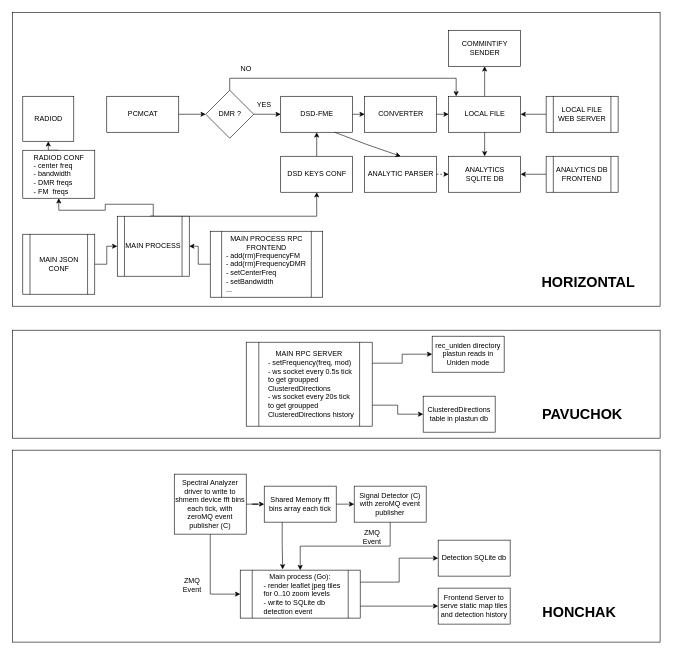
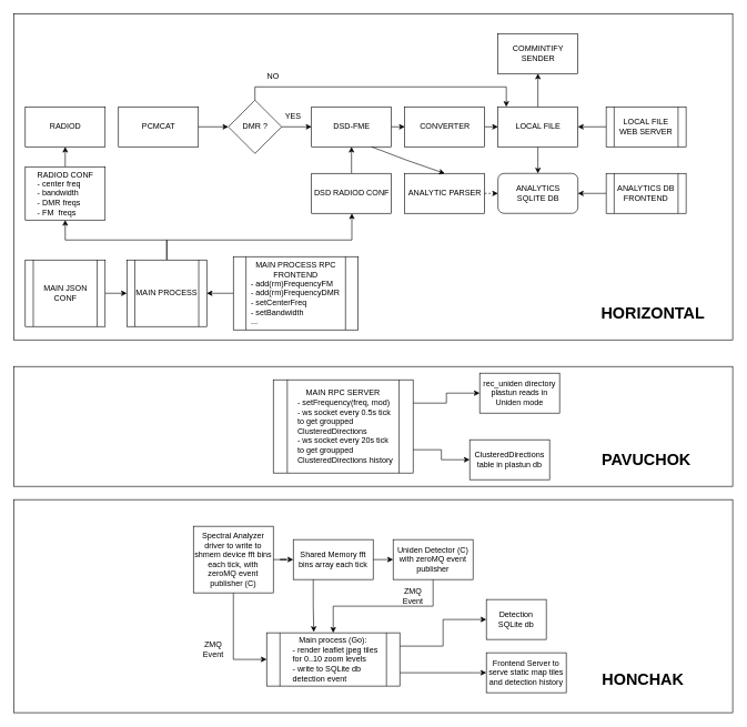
  <mxCell id="0" />
  <mxCell id="1" parent="0" />
- <mxCell id="2" value="RADIOD" style="rounded=0;whiteSpace=wrap;html=1;" vertex="1" parent="1"><mxGeometry x="37.5" y="160" width="85" height="75" as="geometry" /></mxCell>
+ <mxCell id="2" value="RADIOD" style="rounded=0;whiteSpace=wrap;html=1;" vertex="1" parent="1"><mxGeometry x="37.5" y="160" width="120" height="60" as="geometry" /></mxCell>
  <mxCell id="3" value="&lt;div&gt;PCMCAT&lt;/div&gt;" style="rounded=0;whiteSpace=wrap;html=1;" vertex="1" parent="1"><mxGeometry x="177.5" y="160" width="120" height="60" as="geometry" /></mxCell>
  <mxCell id="4" value="&lt;div&gt;DSD-FME&lt;/div&gt;" style="rounded=0;whiteSpace=wrap;html=1;" vertex="1" parent="1"><mxGeometry x="467.5" y="160" width="120" height="60" as="geometry" /></mxCell>
  <mxCell id="5" value="CONVERTER" style="rounded=0;whiteSpace=wrap;html=1;" vertex="1" parent="1"><mxGeometry x="607.5" y="160" width="120" height="60" as="geometry" /></mxCell>
  <mxCell id="6" value="&lt;div&gt;COMMINTIFY SENDER&lt;/div&gt;" style="rounded=0;whiteSpace=wrap;html=1;" vertex="1" parent="1"><mxGeometry x="747.5" y="50" width="120" height="60" as="geometry" /></mxCell>
  <mxCell id="7" value="DMR ?" style="rhombus;whiteSpace=wrap;html=1;" vertex="1" parent="1"><mxGeometry x="342.5" y="150" width="80" height="80" as="geometry" /></mxCell>
  <mxCell id="8" value="" style="endArrow=classic;html=1;rounded=0;" edge="1" parent="1" target="7"><mxGeometry width="50" height="50" relative="1" as="geometry"><mxPoint x="297.5" y="190" as="sourcePoint" /><mxPoint x="497.5" y="390" as="targetPoint" /></mxGeometry></mxCell>
  <mxCell id="9" value="&lt;div&gt;ANALYTIC PARSER&lt;/div&gt;" style="rounded=0;whiteSpace=wrap;html=1;" vertex="1" parent="1"><mxGeometry x="607.5" y="260" width="120" height="60" as="geometry" /></mxCell>
- <mxCell id="10" value="&lt;div&gt;ANALYTICS&lt;br&gt;SQLITE DB&lt;/div&gt;" style="rounded=0;whiteSpace=wrap;html=1;" vertex="1" parent="1"><mxGeometry x="747.5" y="260" width="120" height="60" as="geometry" /></mxCell>
+ <mxCell id="10" value="&lt;div&gt;ANALYTICS&lt;br&gt;SQLITE DB&lt;/div&gt;" style="whiteSpace=wrap;html=1;rounded=1;" vertex="1" parent="1"><mxGeometry x="747.5" y="260" width="120" height="60" as="geometry" /></mxCell>
  <mxCell id="11" value="" style="endArrow=classic;html=1;rounded=0;exitX=1;exitY=0.5;exitDx=0;exitDy=0;" edge="1" parent="1" source="7"><mxGeometry width="50" height="50" relative="1" as="geometry"><mxPoint x="447.5" y="440" as="sourcePoint" /><mxPoint x="467.5" y="190" as="targetPoint" /></mxGeometry></mxCell>
  <mxCell id="12" style="edgeStyle=orthogonalEdgeStyle;rounded=0;orthogonalLoop=1;jettySize=auto;html=1;exitX=0.5;exitY=1;exitDx=0;exitDy=0;entryX=0.5;entryY=0;entryDx=0;entryDy=0;" edge="1" parent="1" source="13" target="10"><mxGeometry relative="1" as="geometry" /></mxCell>
  <mxCell id="13" value="&lt;div&gt;LOCAL FILE&lt;/div&gt;" style="rounded=0;whiteSpace=wrap;html=1;" vertex="1" parent="1"><mxGeometry x="747.5" y="160" width="120" height="60" as="geometry" /></mxCell>
  <mxCell id="14" value="" style="endArrow=classic;html=1;rounded=0;exitX=0.75;exitY=1;exitDx=0;exitDy=0;entryX=0.5;entryY=0;entryDx=0;entryDy=0;" edge="1" parent="1" source="4" target="9"><mxGeometry width="50" height="50" relative="1" as="geometry"><mxPoint x="447.5" y="440" as="sourcePoint" /><mxPoint x="527.5" y="260" as="targetPoint" /><Array as="points"><mxPoint x="610" y="240" /></Array></mxGeometry></mxCell>
  <mxCell id="15" value="" style="endArrow=classic;html=1;rounded=0;exitX=1;exitY=0.5;exitDx=0;exitDy=0;entryX=0;entryY=0.5;entryDx=0;entryDy=0;dashed=1;" edge="1" parent="1" source="9" target="10"><mxGeometry width="50" height="50" relative="1" as="geometry"><mxPoint x="447.5" y="440" as="sourcePoint" /><mxPoint x="497.5" y="390" as="targetPoint" /></mxGeometry></mxCell>
  <mxCell id="16" value="" style="endArrow=classic;html=1;rounded=0;exitX=1;exitY=0.5;exitDx=0;exitDy=0;entryX=0;entryY=0.5;entryDx=0;entryDy=0;" edge="1" parent="1" source="4" target="5"><mxGeometry width="50" height="50" relative="1" as="geometry"><mxPoint x="557.5" y="450" as="sourcePoint" /><mxPoint x="607.5" y="400" as="targetPoint" /></mxGeometry></mxCell>
  <mxCell id="17" value="" style="endArrow=classic;html=1;rounded=0;exitX=1;exitY=0.5;exitDx=0;exitDy=0;entryX=0;entryY=0.5;entryDx=0;entryDy=0;" edge="1" parent="1" source="5" target="13"><mxGeometry width="50" height="50" relative="1" as="geometry"><mxPoint x="557.5" y="450" as="sourcePoint" /><mxPoint x="607.5" y="400" as="targetPoint" /></mxGeometry></mxCell>
  <mxCell id="18" value="" style="endArrow=classic;html=1;rounded=0;exitX=0.5;exitY=0;exitDx=0;exitDy=0;" edge="1" parent="1" source="13" target="6"><mxGeometry width="50" height="50" relative="1" as="geometry"><mxPoint x="557.5" y="450" as="sourcePoint" /><mxPoint x="607.5" y="400" as="targetPoint" /></mxGeometry></mxCell>
  <mxCell id="19" style="edgeStyle=orthogonalEdgeStyle;rounded=0;orthogonalLoop=1;jettySize=auto;html=1;exitX=0.5;exitY=0;exitDx=0;exitDy=0;" edge="1" parent="1" source="7"><mxGeometry relative="1" as="geometry"><mxPoint x="760" y="160" as="targetPoint" /><Array as="points"><mxPoint x="383" y="130" /><mxPoint x="760" y="130" /><mxPoint x="760" y="160" /></Array></mxGeometry></mxCell>
  <mxCell id="20" value="&lt;div&gt;NO&lt;/div&gt;" style="text;html=1;align=center;verticalAlign=middle;whiteSpace=wrap;rounded=0;" vertex="1" parent="1"><mxGeometry x="380" y="100" width="60" height="30" as="geometry" /></mxCell>
  <mxCell id="21" value="&lt;div&gt;YES&lt;/div&gt;" style="text;html=1;align=center;verticalAlign=middle;whiteSpace=wrap;rounded=0;" vertex="1" parent="1"><mxGeometry x="410" y="160" width="60" height="30" as="geometry" /></mxCell>
  <mxCell id="22" style="edgeStyle=orthogonalEdgeStyle;rounded=0;orthogonalLoop=1;jettySize=auto;html=1;exitX=0.5;exitY=0;exitDx=0;exitDy=0;entryX=0.5;entryY=1;entryDx=0;entryDy=0;" edge="1" parent="1" source="23" target="2"><mxGeometry relative="1" as="geometry" /></mxCell>
  <mxCell id="23" value="RADIOD CONF&lt;br&gt;&lt;div&gt;&lt;div align=&quot;left&quot;&gt;- center freq&lt;br&gt;- bandwidth&lt;br&gt;- DMR freqs&lt;br&gt;&lt;/div&gt;&lt;div align=&quot;left&quot;&gt;- FM&amp;nbsp; freqs&lt;br&gt;&lt;/div&gt;&lt;/div&gt;" style="rounded=0;whiteSpace=wrap;html=1;" vertex="1" parent="1"><mxGeometry x="37.5" y="250" width="120" height="80" as="geometry" /></mxCell>
  <mxCell id="24" style="edgeStyle=orthogonalEdgeStyle;rounded=0;orthogonalLoop=1;jettySize=auto;html=1;exitX=0.5;exitY=0;exitDx=0;exitDy=0;entryX=0.5;entryY=1;entryDx=0;entryDy=0;" edge="1" parent="1" source="25" target="4"><mxGeometry relative="1" as="geometry" /></mxCell>
- <mxCell id="25" value="DSD KEYS CONF" style="rounded=0;whiteSpace=wrap;html=1;" vertex="1" parent="1"><mxGeometry x="467.5" y="260" width="120" height="60" as="geometry" /></mxCell>
+ <mxCell id="25" value="DSD RADIOD CONF" style="rounded=0;whiteSpace=wrap;html=1;" vertex="1" parent="1"><mxGeometry x="467.5" y="260" width="120" height="60" as="geometry" /></mxCell>
  <mxCell id="26" style="edgeStyle=orthogonalEdgeStyle;rounded=0;orthogonalLoop=1;jettySize=auto;html=1;exitX=1;exitY=0.5;exitDx=0;exitDy=0;entryX=0;entryY=0.5;entryDx=0;entryDy=0;" edge="1" parent="1" source="27" target="30"><mxGeometry relative="1" as="geometry" /></mxCell>
  <mxCell id="27" value="MAIN JSON CONF" style="shape=process;whiteSpace=wrap;html=1;backgroundOutline=1;" vertex="1" parent="1"><mxGeometry x="37.5" y="390" width="120" height="100" as="geometry" /></mxCell>
  <mxCell id="28" style="edgeStyle=orthogonalEdgeStyle;rounded=0;orthogonalLoop=1;jettySize=auto;html=1;exitX=0.5;exitY=0;exitDx=0;exitDy=0;entryX=0.5;entryY=1;entryDx=0;entryDy=0;" edge="1" parent="1" source="30" target="23"><mxGeometry relative="1" as="geometry" /></mxCell>
  <mxCell id="29" style="edgeStyle=orthogonalEdgeStyle;rounded=0;orthogonalLoop=1;jettySize=auto;html=1;exitX=0.5;exitY=0;exitDx=0;exitDy=0;" edge="1" parent="1" source="30" target="25"><mxGeometry relative="1" as="geometry"><Array as="points"><mxPoint x="250" y="360" /><mxPoint x="528" y="360" /></Array></mxGeometry></mxCell>
- <mxCell id="30" value="&lt;div&gt;MAIN PROCESS&lt;/div&gt;" style="shape=process;whiteSpace=wrap;html=1;backgroundOutline=1;" vertex="1" parent="1"><mxGeometry x="195" y="360" width="120" height="100" as="geometry" /></mxCell>
+ <mxCell id="30" value="&lt;div&gt;MAIN PROCESS&lt;/div&gt;" style="shape=process;whiteSpace=wrap;html=1;backgroundOutline=1;" vertex="1" parent="1"><mxGeometry x="190" y="390" width="120" height="100" as="geometry" /></mxCell>
  <mxCell id="31" style="edgeStyle=orthogonalEdgeStyle;rounded=0;orthogonalLoop=1;jettySize=auto;html=1;exitX=0;exitY=0.5;exitDx=0;exitDy=0;entryX=1;entryY=0.5;entryDx=0;entryDy=0;" edge="1" parent="1" source="32" target="30"><mxGeometry relative="1" as="geometry" /></mxCell>
  <mxCell id="32" value="&lt;div&gt;MAIN PROCESS RPC FRONTEND&lt;/div&gt;&lt;div align=&quot;left&quot;&gt;&amp;nbsp; - add(rm)FrequencyFM&lt;/div&gt;&lt;div align=&quot;left&quot;&gt;&amp;nbsp; - add(rm)FrequencyDMR&lt;/div&gt;&lt;div align=&quot;left&quot;&gt;&amp;nbsp; - setCenterFreq&lt;/div&gt;&lt;div align=&quot;left&quot;&gt;&amp;nbsp; - setBandwidth&lt;/div&gt;&lt;div align=&quot;left&quot;&gt;&amp;nbsp; ...&lt;br&gt;&lt;/div&gt;" style="shape=process;whiteSpace=wrap;html=1;backgroundOutline=1;" vertex="1" parent="1"><mxGeometry x="350" y="385" width="187.5" height="110" as="geometry" /></mxCell>
  <mxCell id="33" style="edgeStyle=orthogonalEdgeStyle;rounded=0;orthogonalLoop=1;jettySize=auto;html=1;exitX=0;exitY=0.5;exitDx=0;exitDy=0;entryX=1;entryY=0.5;entryDx=0;entryDy=0;" edge="1" parent="1" source="34" target="13"><mxGeometry relative="1" as="geometry" /></mxCell>
  <mxCell id="34" value="LOCAL FILE WEB SERVER" style="shape=process;whiteSpace=wrap;html=1;backgroundOutline=1;" vertex="1" parent="1"><mxGeometry x="910" y="160" width="120" height="60" as="geometry" /></mxCell>
  <mxCell id="35" style="edgeStyle=orthogonalEdgeStyle;rounded=0;orthogonalLoop=1;jettySize=auto;html=1;exitX=0;exitY=0.5;exitDx=0;exitDy=0;entryX=1;entryY=0.5;entryDx=0;entryDy=0;" edge="1" parent="1" source="36" target="10"><mxGeometry relative="1" as="geometry" /></mxCell>
  <mxCell id="36" value="&lt;div&gt;ANALYTICS DB FRONTEND&lt;/div&gt;" style="shape=process;whiteSpace=wrap;html=1;backgroundOutline=1;" vertex="1" parent="1"><mxGeometry x="910" y="260" width="120" height="60" as="geometry" /></mxCell>
  <mxCell id="37" value="" style="rounded=0;whiteSpace=wrap;html=1;fillColor=none;" vertex="1" parent="1"><mxGeometry x="20" y="20" width="1080" height="490" as="geometry" /></mxCell>
  <mxCell id="38" value="HORIZONTAL" style="text;strokeColor=none;fillColor=none;html=1;fontSize=24;fontStyle=1;verticalAlign=middle;align=center;" vertex="1" parent="1"><mxGeometry x="930" y="450" width="100" height="40" as="geometry" /></mxCell>
  <mxCell id="39" value="" style="rounded=0;whiteSpace=wrap;html=1;fillColor=none;" vertex="1" parent="1"><mxGeometry x="20" y="550" width="1080" height="180" as="geometry" /></mxCell>
  <mxCell id="40" style="edgeStyle=orthogonalEdgeStyle;rounded=0;orthogonalLoop=1;jettySize=auto;html=1;exitX=1;exitY=0.25;exitDx=0;exitDy=0;" edge="1" parent="1" source="42" target="43"><mxGeometry relative="1" as="geometry" /></mxCell>
  <mxCell id="41" style="edgeStyle=orthogonalEdgeStyle;rounded=0;orthogonalLoop=1;jettySize=auto;html=1;exitX=1;exitY=0.75;exitDx=0;exitDy=0;" edge="1" parent="1" source="42" target="44"><mxGeometry relative="1" as="geometry" /></mxCell>
  <mxCell id="42" value="MAIN RPC SERVER&lt;br&gt;&lt;div align=&quot;left&quot;&gt;&amp;nbsp; - setFrequency(freq, mod)&lt;/div&gt;&lt;div align=&quot;left&quot;&gt;&amp;nbsp; - ws socket every 0.5s tick&lt;/div&gt;&lt;div align=&quot;left&quot;&gt;&amp;nbsp; to get groupped&lt;/div&gt;&lt;div align=&quot;left&quot;&gt;&amp;nbsp; ClusteredDirections&lt;/div&gt;&lt;div align=&quot;left&quot;&gt;&amp;nbsp; - ws socket every 20s tick&lt;div align=&quot;left&quot;&gt;&amp;nbsp; to get groupped&lt;/div&gt;&amp;nbsp; ClusteredDirections history&lt;br&gt;&lt;/div&gt;" style="shape=process;whiteSpace=wrap;html=1;backgroundOutline=1;" vertex="1" parent="1"><mxGeometry x="410" y="570" width="210" height="140" as="geometry" /></mxCell>
  <mxCell id="43" value="&lt;div&gt;rec_uniden directory&lt;/div&gt;&lt;div&gt;plastun reads in&lt;/div&gt;&lt;div&gt;Uniden mode&lt;br&gt;&lt;/div&gt;" style="rounded=0;whiteSpace=wrap;html=1;" vertex="1" parent="1"><mxGeometry x="720" y="560" width="120" height="60" as="geometry" /></mxCell>
  <mxCell id="44" value="ClusteredDirections table in plastun db" style="rounded=0;whiteSpace=wrap;html=1;" vertex="1" parent="1"><mxGeometry x="705" y="660" width="120" height="60" as="geometry" /></mxCell>
  <mxCell id="45" value="PAVUCHOK" style="text;strokeColor=none;fillColor=none;html=1;fontSize=24;fontStyle=1;verticalAlign=middle;align=center;" vertex="1" parent="1"><mxGeometry x="920" y="670" width="100" height="40" as="geometry" /></mxCell>
  <mxCell id="46" value="" style="rounded=0;whiteSpace=wrap;html=1;fillColor=none;" vertex="1" parent="1"><mxGeometry x="20" y="750" width="1080" height="320" as="geometry" /></mxCell>
  <mxCell id="47" style="edgeStyle=orthogonalEdgeStyle;rounded=0;orthogonalLoop=1;jettySize=auto;html=1;exitX=1;exitY=0.5;exitDx=0;exitDy=0;" edge="1" parent="1" source="49" target="51"><mxGeometry relative="1" as="geometry" /></mxCell>
  <mxCell id="48" style="edgeStyle=orthogonalEdgeStyle;rounded=0;orthogonalLoop=1;jettySize=auto;html=1;exitX=0.5;exitY=1;exitDx=0;exitDy=0;entryX=0;entryY=0.5;entryDx=0;entryDy=0;" edge="1" parent="1" source="49" target="56"><mxGeometry relative="1" as="geometry" /></mxCell>
  <mxCell id="49" value="Spectral Analyzer&lt;br&gt;driver to write to shmem device fft bins each tick, with zeroMQ event publisher (C)" style="rounded=0;whiteSpace=wrap;html=1;" vertex="1" parent="1"><mxGeometry x="290" y="790" width="120" height="100" as="geometry" /></mxCell>
  <mxCell id="50" style="edgeStyle=orthogonalEdgeStyle;rounded=0;orthogonalLoop=1;jettySize=auto;html=1;exitX=1;exitY=0.5;exitDx=0;exitDy=0;entryX=0;entryY=0.5;entryDx=0;entryDy=0;" edge="1" parent="1" source="51" target="53"><mxGeometry relative="1" as="geometry" /></mxCell>
  <mxCell id="51" value="Shared Memory fft bins array each tick" style="rounded=0;whiteSpace=wrap;html=1;" vertex="1" parent="1"><mxGeometry x="440" y="810" width="120" height="60" as="geometry" /></mxCell>
  <mxCell id="52" style="edgeStyle=orthogonalEdgeStyle;rounded=0;orthogonalLoop=1;jettySize=auto;html=1;exitX=0.5;exitY=1;exitDx=0;exitDy=0;" edge="1" parent="1" source="53" target="56"><mxGeometry relative="1" as="geometry" /></mxCell>
- <mxCell id="53" value="Signal Detector (C) with zeroMQ event publisher" style="rounded=0;whiteSpace=wrap;html=1;" vertex="1" parent="1"><mxGeometry x="590" y="810" width="120" height="60" as="geometry" /></mxCell>
+ <mxCell id="53" value="Uniden Detector (C) with zeroMQ event publisher" style="rounded=0;whiteSpace=wrap;html=1;" vertex="1" parent="1"><mxGeometry x="590" y="810" width="120" height="60" as="geometry" /></mxCell>
  <mxCell id="54" style="edgeStyle=orthogonalEdgeStyle;rounded=0;orthogonalLoop=1;jettySize=auto;html=1;exitX=1;exitY=0.25;exitDx=0;exitDy=0;entryX=0;entryY=0.5;entryDx=0;entryDy=0;" edge="1" parent="1" source="56" target="57"><mxGeometry relative="1" as="geometry" /></mxCell>
  <mxCell id="55" style="edgeStyle=orthogonalEdgeStyle;rounded=0;orthogonalLoop=1;jettySize=auto;html=1;exitX=1;exitY=0.75;exitDx=0;exitDy=0;entryX=0;entryY=0.5;entryDx=0;entryDy=0;" edge="1" parent="1" source="56" target="58"><mxGeometry relative="1" as="geometry" /></mxCell>
  <mxCell id="56" value="Main process (Go):&lt;br&gt;&lt;div align=&quot;left&quot;&gt;&amp;nbsp; - render leaflet jpeg tiles&lt;/div&gt;&lt;div align=&quot;left&quot;&gt;&amp;nbsp; for 0..10 zoom levels&lt;/div&gt;&lt;div align=&quot;left&quot;&gt;&amp;nbsp; - write to SQLite db&lt;/div&gt;&lt;div align=&quot;left&quot;&gt;&amp;nbsp; detection event&lt;br&gt;&lt;/div&gt;" style="shape=process;whiteSpace=wrap;html=1;backgroundOutline=1;" vertex="1" parent="1"><mxGeometry x="400" y="950" width="200" height="80" as="geometry" /></mxCell>
- <mxCell id="57" value="Detection SQLite db" style="rounded=0;whiteSpace=wrap;html=1;" vertex="1" parent="1"><mxGeometry x="730" y="900" width="120" height="60" as="geometry" /></mxCell>
+ <mxCell id="57" value="Detection SQLite db" style="rounded=0;whiteSpace=wrap;html=1;" vertex="1" parent="1"><mxGeometry x="730" y="900" width="90" height="60" as="geometry" /></mxCell>
  <mxCell id="58" value="&lt;div&gt;Frontend Server to serve static map tiles and detection history&lt;/div&gt;" style="rounded=0;whiteSpace=wrap;html=1;" vertex="1" parent="1"><mxGeometry x="730" y="980" width="120" height="60" as="geometry" /></mxCell>
  <mxCell id="59" value="ZMQ Event" style="text;html=1;align=center;verticalAlign=middle;whiteSpace=wrap;rounded=0;" vertex="1" parent="1"><mxGeometry x="290" y="960" width="60" height="30" as="geometry" /></mxCell>
  <mxCell id="60" value="ZMQ Event" style="text;html=1;align=center;verticalAlign=middle;whiteSpace=wrap;rounded=0;" vertex="1" parent="1"><mxGeometry x="590" y="880" width="60" height="30" as="geometry" /></mxCell>
  <mxCell id="61" style="edgeStyle=orthogonalEdgeStyle;rounded=0;orthogonalLoop=1;jettySize=auto;html=1;exitX=0.25;exitY=1;exitDx=0;exitDy=0;entryX=0.354;entryY=-0.016;entryDx=0;entryDy=0;entryPerimeter=0;" edge="1" parent="1" source="51" target="56"><mxGeometry relative="1" as="geometry" /></mxCell>
  <mxCell id="62" value="&lt;div&gt;HONCHAK&lt;/div&gt;" style="text;strokeColor=none;fillColor=none;html=1;fontSize=24;fontStyle=1;verticalAlign=middle;align=center;" vertex="1" parent="1"><mxGeometry x="880" y="1000" width="170" height="40" as="geometry" /></mxCell>
